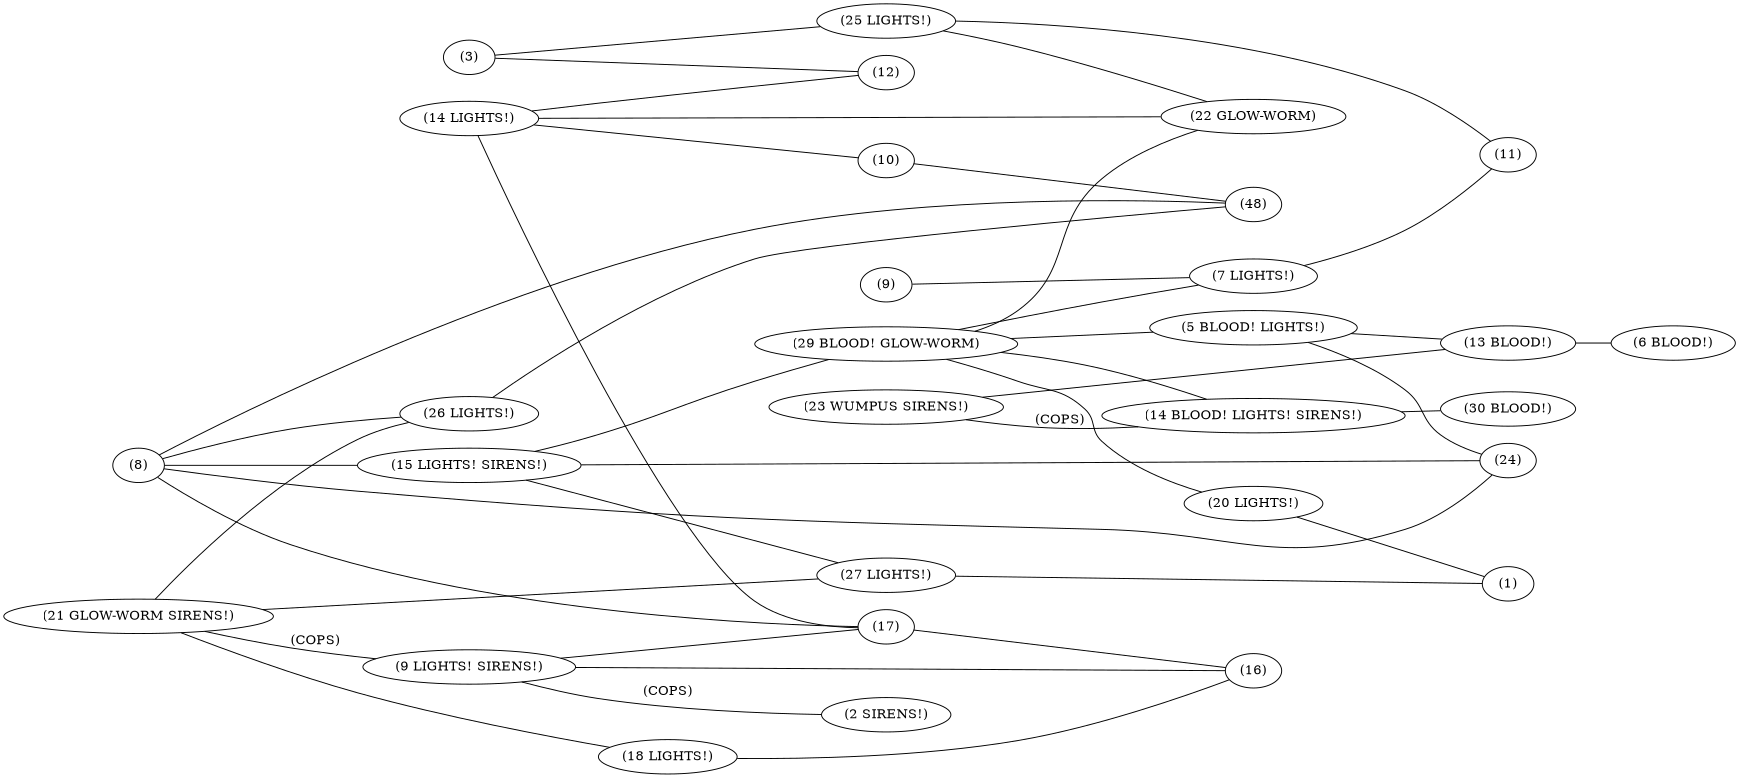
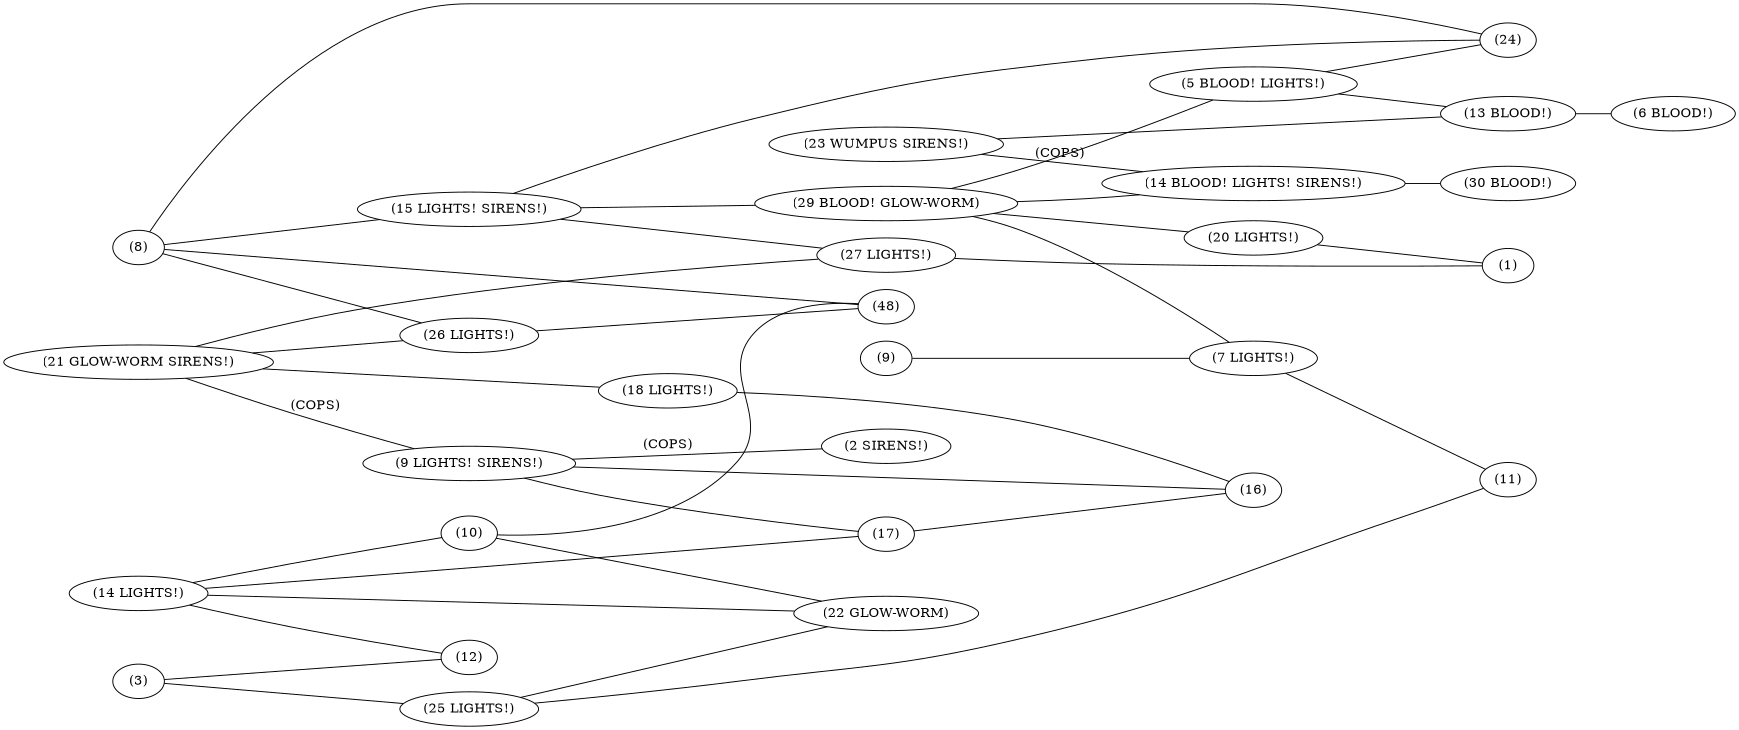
  graph {
    rankdir=LR
    n1 [label="(1)"]
    n2 [label="(2 SIRENS!)"]
    n3 [label="(3)"]
    n4 [label="(12)"]
    n5 [label="(25 LIGHTS!)"]
    n6 [label="(11)"]
    n7 [label="(22 GLOW-WORM)"]
    n8 [label="(9 LIGHTS! SIRENS!)"]
    n9 [label="(16)"]
    n10 [label="(17)"]
    n11 [label="(5 BLOOD! LIGHTS!)"]
    n12 [label="(13 BLOOD!)"]
    n13 [label="(24)"]
    n14 [label="(6 BLOOD!)"]
    n15 [label="(7 LIGHTS!)"]
    n16 [label="(8)"]
    n17 [label="(15 LIGHTS! SIRENS!)"]
    n18 [label="(26 LIGHTS!)"]
    n19 [label="(48)"]
    n20 [label="(27 LIGHTS!)"]
    n21 [label="(29 BLOOD! GLOW-WORM)"]
    n22 [label="(9)"]
    n23 [label="(10)"]
    n24 [label="(14 LIGHTS!)"]
    n25 [label="(21 GLOW-WORM SIRENS!)"]
    n26 [label="(18 LIGHTS!)"]
    n27 [label="(14 BLOOD! LIGHTS! SIRENS!)"]
    n28 [label="(20 LIGHTS!)"]
    n29 [label="(30 BLOOD!)"]
    n30 [label="(23 WUMPUS SIRENS!)"]
    n3 -- n4
    n3 -- n5
    n5 -- n6
    n5 -- n7
    n8 -- n2 [label="(COPS)"]
    n8 -- n9
    n8 -- n10
    n10 -- n9
    n11 -- n12
    n11 -- n13
    n12 -- n14
    n15 -- n6
-   n16 -- n10
    n16 -- n13
    n16 -- n17
    n16 -- n18
    n16 -- n19
    n17 -- n13
    n17 -- n20
    n17 -- n21
    n18 -- n19
    n20 -- n1
-   n21 -- n7
+   n23 -- n7
    n21 -- n11
    n21 -- n15
    n21 -- n27
    n21 -- n28
    n22 -- n15
    n23 -- n19
    n24 -- n4
    n24 -- n7
    n24 -- n10
    n24 -- n23
    n25 -- n8 [label="(COPS)"]
    n25 -- n18
    n25 -- n20
    n25 -- n26
    n26 -- n9
    n27 -- n29
    n28 -- n1
    n30 -- n12
    n30 -- n27 [label="(COPS)"]
  }
